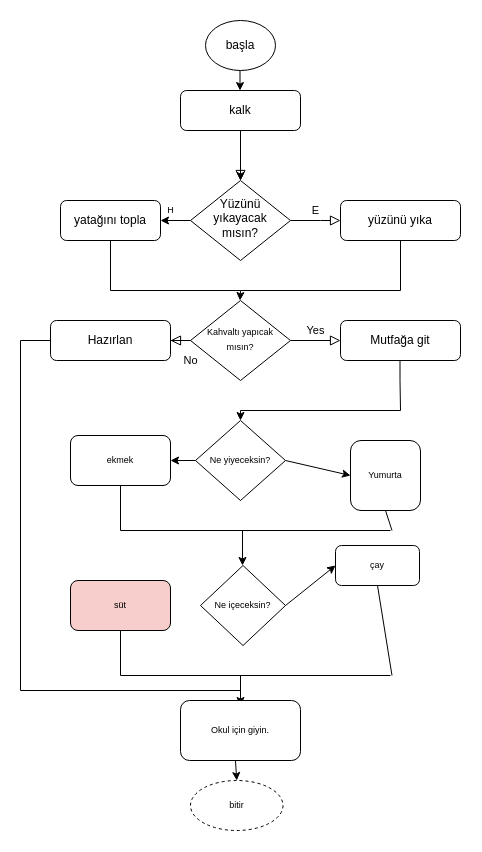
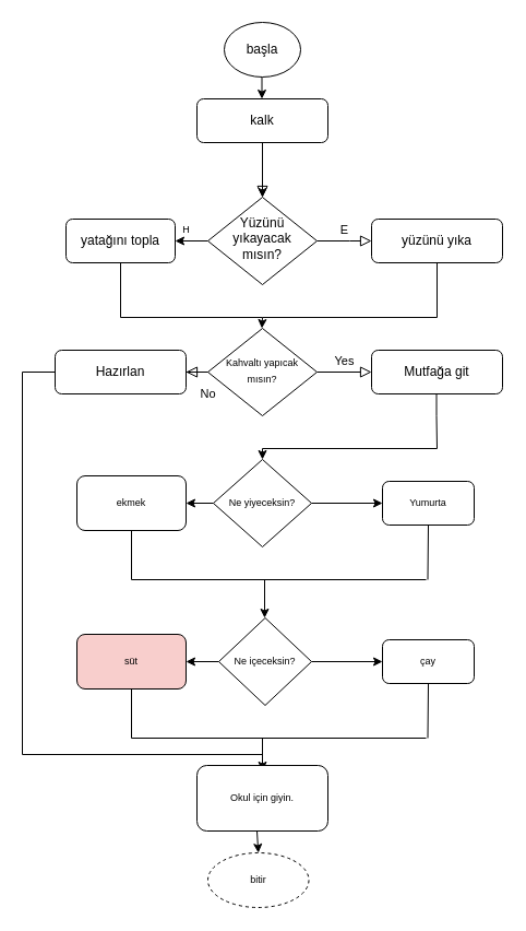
  <mxCell id="0" />
  <mxCell id="1" parent="0" />
  <mxCell id="2" value="" style="rounded=0;html=1;jettySize=auto;orthogonalLoop=1;fontSize=11;endArrow=block;endFill=0;endSize=8;strokeWidth=1;shadow=0;labelBackgroundColor=none;edgeStyle=orthogonalEdgeStyle;" parent="1" source="3" target="6" edge="1"><mxGeometry relative="1" as="geometry" /></mxCell>
  <mxCell id="3" value="kalk" style="rounded=1;whiteSpace=wrap;html=1;fontSize=12;glass=0;strokeWidth=1;shadow=0;" parent="1" vertex="1"><mxGeometry x="180" y="90" width="120" height="40" as="geometry" /></mxCell>
  <mxCell id="4" value="E" style="edgeStyle=orthogonalEdgeStyle;rounded=0;html=1;jettySize=auto;orthogonalLoop=1;fontSize=11;endArrow=block;endFill=0;endSize=8;strokeWidth=1;shadow=0;labelBackgroundColor=none;" parent="1" source="6" target="7" edge="1"><mxGeometry y="10" relative="1" as="geometry"><mxPoint as="offset" /><Array as="points"><mxPoint x="320" y="220" /><mxPoint x="320" y="220" /></Array></mxGeometry></mxCell>
  <mxCell id="5" value="" style="edgeStyle=orthogonalEdgeStyle;rounded=0;orthogonalLoop=1;jettySize=auto;html=1;fontSize=9;" edge="1" parent="1" source="6" target="16"><mxGeometry relative="1" as="geometry" /></mxCell>
  <mxCell id="6" value="Yüzünü yıkayacak mısın?" style="rhombus;whiteSpace=wrap;html=1;shadow=0;fontFamily=Helvetica;fontSize=12;align=center;strokeWidth=1;spacing=6;spacingTop=-4;" parent="1" vertex="1"><mxGeometry x="190" y="180" width="100" height="80" as="geometry" /></mxCell>
  <mxCell id="7" value="yüzünü yıka" style="rounded=1;whiteSpace=wrap;html=1;fontSize=12;glass=0;strokeWidth=1;shadow=0;" parent="1" vertex="1"><mxGeometry x="340" y="200" width="120" height="40" as="geometry" /></mxCell>
  <mxCell id="8" value="No" style="rounded=0;html=1;jettySize=auto;orthogonalLoop=1;fontSize=11;endArrow=block;endFill=0;endSize=8;strokeWidth=1;shadow=0;labelBackgroundColor=none;edgeStyle=orthogonalEdgeStyle;" parent="1" source="10" target="11" edge="1"><mxGeometry x="0.333" y="20" relative="1" as="geometry"><mxPoint as="offset" /></mxGeometry></mxCell>
  <mxCell id="9" value="Yes" style="edgeStyle=orthogonalEdgeStyle;rounded=0;html=1;jettySize=auto;orthogonalLoop=1;fontSize=11;endArrow=block;endFill=0;endSize=8;strokeWidth=1;shadow=0;labelBackgroundColor=none;" parent="1" source="10" target="12" edge="1"><mxGeometry y="10" relative="1" as="geometry"><mxPoint as="offset" /></mxGeometry></mxCell>
  <mxCell id="10" value="&lt;p style=&quot;line-height: 1.2;&quot;&gt;&lt;font style=&quot;font-size: 9px;&quot;&gt;Kahvaltı yapıcak mısın?&lt;/font&gt;&lt;/p&gt;" style="rhombus;whiteSpace=wrap;html=1;shadow=0;fontFamily=Helvetica;fontSize=12;align=center;strokeWidth=1;spacing=6;spacingTop=-4;" parent="1" vertex="1"><mxGeometry x="190" y="300" width="100" height="80" as="geometry" /></mxCell>
  <mxCell id="11" value="Hazırlan" style="rounded=1;whiteSpace=wrap;html=1;fontSize=12;glass=0;strokeWidth=1;shadow=0;" parent="1" vertex="1"><mxGeometry x="50" y="320" width="120" height="40" as="geometry" /></mxCell>
  <mxCell id="12" value="Mutfağa git" style="rounded=1;whiteSpace=wrap;html=1;fontSize=12;glass=0;strokeWidth=1;shadow=0;" parent="1" vertex="1"><mxGeometry x="340" y="320" width="120" height="40" as="geometry" /></mxCell>
  <mxCell id="13" value="" style="edgeStyle=orthogonalEdgeStyle;rounded=0;orthogonalLoop=1;jettySize=auto;html=1;" edge="1" parent="1" target="6"><mxGeometry relative="1" as="geometry"><mxPoint x="240" y="130" as="sourcePoint" /><Array as="points"><mxPoint x="240" y="130" /><mxPoint x="240" y="130" /></Array></mxGeometry></mxCell>
  <mxCell id="14" value="başla" style="ellipse;whiteSpace=wrap;html=1;" vertex="1" parent="1"><mxGeometry x="205" y="20" width="70" height="50" as="geometry" /></mxCell>
  <mxCell id="15" value="" style="endArrow=classic;html=1;rounded=0;" edge="1" parent="1"><mxGeometry width="50" height="50" relative="1" as="geometry"><mxPoint x="239.5" y="70" as="sourcePoint" /><mxPoint x="239.5" y="90" as="targetPoint" /><Array as="points"><mxPoint x="239.5" y="70" /></Array></mxGeometry></mxCell>
  <mxCell id="16" value="yatağını topla" style="rounded=1;whiteSpace=wrap;html=1;" vertex="1" parent="1"><mxGeometry x="60" y="200" width="100" height="40" as="geometry" /></mxCell>
  <mxCell id="17" value="H" style="text;html=1;align=center;verticalAlign=middle;resizable=0;points=[];autosize=1;strokeColor=none;fillColor=none;fontSize=9;" vertex="1" parent="1"><mxGeometry x="155" y="200" width="30" height="20" as="geometry" /></mxCell>
  <mxCell id="18" value="" style="endArrow=classic;html=1;rounded=0;fontSize=9;" edge="1" parent="1"><mxGeometry width="50" height="50" relative="1" as="geometry"><mxPoint x="240" y="290" as="sourcePoint" /><mxPoint x="239.5" y="300" as="targetPoint" /><Array as="points" /></mxGeometry></mxCell>
  <mxCell id="19" value="" style="endArrow=none;html=1;rounded=0;fontSize=9;" edge="1" parent="1"><mxGeometry width="50" height="50" relative="1" as="geometry"><mxPoint x="110" y="290" as="sourcePoint" /><mxPoint x="110" y="240" as="targetPoint" /></mxGeometry></mxCell>
  <mxCell id="20" value="" style="endArrow=none;html=1;rounded=0;fontSize=9;" edge="1" parent="1"><mxGeometry width="50" height="50" relative="1" as="geometry"><mxPoint x="110" y="290" as="sourcePoint" /><mxPoint x="240" y="290" as="targetPoint" /></mxGeometry></mxCell>
  <mxCell id="21" value="" style="endArrow=none;html=1;rounded=0;fontSize=9;entryX=0.5;entryY=1;entryDx=0;entryDy=0;" edge="1" parent="1" target="7"><mxGeometry width="50" height="50" relative="1" as="geometry"><mxPoint x="400" y="290" as="sourcePoint" /><mxPoint x="430" y="260" as="targetPoint" /></mxGeometry></mxCell>
  <mxCell id="22" value="" style="endArrow=none;html=1;rounded=0;fontSize=9;" edge="1" parent="1"><mxGeometry width="50" height="50" relative="1" as="geometry"><mxPoint x="240" y="290" as="sourcePoint" /><mxPoint x="400" y="290" as="targetPoint" /></mxGeometry></mxCell>
  <mxCell id="23" value="Ne yiyeceksin?" style="rhombus;whiteSpace=wrap;html=1;fontSize=9;" vertex="1" parent="1"><mxGeometry x="195" y="420" width="90" height="80" as="geometry" /></mxCell>
  <mxCell id="24" value="" style="endArrow=none;html=1;rounded=0;fontSize=9;" edge="1" parent="1"><mxGeometry width="50" height="50" relative="1" as="geometry"><mxPoint x="400" y="410" as="sourcePoint" /><mxPoint x="399.5" y="360" as="targetPoint" /><Array as="points"><mxPoint x="399.5" y="380" /></Array></mxGeometry></mxCell>
  <mxCell id="25" value="" style="endArrow=none;html=1;rounded=0;fontSize=9;" edge="1" parent="1"><mxGeometry width="50" height="50" relative="1" as="geometry"><mxPoint x="240" y="410" as="sourcePoint" /><mxPoint x="400" y="410" as="targetPoint" /></mxGeometry></mxCell>
  <mxCell id="26" value="" style="endArrow=classic;html=1;rounded=0;fontSize=9;entryX=0.5;entryY=0;entryDx=0;entryDy=0;" edge="1" parent="1" target="23"><mxGeometry width="50" height="50" relative="1" as="geometry"><mxPoint x="240" y="410" as="sourcePoint" /><mxPoint x="250" y="400" as="targetPoint" /></mxGeometry></mxCell>
- <mxCell id="27" value="Yumurta" style="rounded=1;whiteSpace=wrap;html=1;fontSize=9;" vertex="1" parent="1"><mxGeometry x="350" y="440" width="70" height="70" as="geometry" /></mxCell>
+ <mxCell id="27" value="Yumurta" style="rounded=1;whiteSpace=wrap;html=1;fontSize=9;" vertex="1" parent="1"><mxGeometry x="350" y="440" width="84" height="40" as="geometry" /></mxCell>
  <mxCell id="28" value="" style="endArrow=classic;html=1;rounded=0;fontSize=9;entryX=0;entryY=0.5;entryDx=0;entryDy=0;" edge="1" parent="1" target="27"><mxGeometry width="50" height="50" relative="1" as="geometry"><mxPoint x="285" y="460" as="sourcePoint" /><mxPoint x="335" y="410" as="targetPoint" /></mxGeometry></mxCell>
  <mxCell id="29" value="ekmek" style="rounded=1;whiteSpace=wrap;html=1;fontSize=9;" vertex="1" parent="1"><mxGeometry x="70" y="435" width="100" height="50" as="geometry" /></mxCell>
  <mxCell id="30" value="" style="endArrow=classic;html=1;rounded=0;fontSize=9;entryX=1;entryY=0.5;entryDx=0;entryDy=0;" edge="1" parent="1" target="29"><mxGeometry width="50" height="50" relative="1" as="geometry"><mxPoint x="195" y="460" as="sourcePoint" /><mxPoint x="245" y="410" as="targetPoint" /></mxGeometry></mxCell>
  <mxCell id="31" value="" style="endArrow=none;html=1;rounded=0;fontSize=9;" edge="1" parent="1"><mxGeometry width="50" height="50" relative="1" as="geometry"><mxPoint x="120" y="530" as="sourcePoint" /><mxPoint x="120" y="485" as="targetPoint" /></mxGeometry></mxCell>
  <mxCell id="32" value="" style="endArrow=none;html=1;rounded=0;fontSize=9;entryX=0.5;entryY=1;entryDx=0;entryDy=0;" edge="1" parent="1" target="27"><mxGeometry width="50" height="50" relative="1" as="geometry"><mxPoint x="391.5" y="530" as="sourcePoint" /><mxPoint x="391.5" y="485" as="targetPoint" /></mxGeometry></mxCell>
  <mxCell id="33" value="" style="endArrow=none;html=1;rounded=0;fontSize=9;" edge="1" parent="1"><mxGeometry width="50" height="50" relative="1" as="geometry"><mxPoint x="120" y="530" as="sourcePoint" /><mxPoint x="390" y="530" as="targetPoint" /></mxGeometry></mxCell>
  <mxCell id="34" value="" style="endArrow=classic;html=1;rounded=0;fontSize=9;" edge="1" parent="1"><mxGeometry width="50" height="50" relative="1" as="geometry"><mxPoint x="242" y="530" as="sourcePoint" /><mxPoint x="242" y="565" as="targetPoint" /></mxGeometry></mxCell>
- <mxCell id="35" value="çay" style="rounded=1;whiteSpace=wrap;html=1;fontSize=9;" vertex="1" parent="1"><mxGeometry x="335" y="545" width="84" height="40" as="geometry" /></mxCell>
+ <mxCell id="35" value="çay" style="rounded=1;whiteSpace=wrap;html=1;fontSize=9;" vertex="1" parent="1"><mxGeometry x="350" y="585" width="84" height="40" as="geometry" /></mxCell>
  <mxCell id="36" value="" style="endArrow=classic;html=1;rounded=0;fontSize=9;entryX=0;entryY=0.5;entryDx=0;entryDy=0;" edge="1" target="35" parent="1"><mxGeometry width="50" height="50" relative="1" as="geometry"><mxPoint x="285" y="605" as="sourcePoint" /><mxPoint x="335" y="555" as="targetPoint" /></mxGeometry></mxCell>
  <mxCell id="37" value="süt" style="rounded=1;whiteSpace=wrap;html=1;fontSize=9;fillColor=#f8cecc;" vertex="1" parent="1"><mxGeometry x="70" y="580" width="100" height="50" as="geometry" /></mxCell>
+ <mxCell id="38" value="" style="endArrow=classic;html=1;rounded=0;fontSize=9;entryX=1;entryY=0.5;entryDx=0;entryDy=0;exitX=0;exitY=0.5;exitDx=0;exitDy=0;" edge="1" target="37" parent="1" source="43"><mxGeometry width="50" height="50" relative="1" as="geometry"><mxPoint x="195" y="605" as="sourcePoint" /><mxPoint x="245" y="555" as="targetPoint" /></mxGeometry></mxCell>
  <mxCell id="39" value="" style="endArrow=none;html=1;rounded=0;fontSize=9;" edge="1" parent="1"><mxGeometry width="50" height="50" relative="1" as="geometry"><mxPoint x="120" y="675" as="sourcePoint" /><mxPoint x="120" y="630" as="targetPoint" /></mxGeometry></mxCell>
  <mxCell id="40" value="" style="endArrow=none;html=1;rounded=0;fontSize=9;entryX=0.5;entryY=1;entryDx=0;entryDy=0;" edge="1" target="35" parent="1"><mxGeometry width="50" height="50" relative="1" as="geometry"><mxPoint x="391.5" y="675" as="sourcePoint" /><mxPoint x="391.5" y="630" as="targetPoint" /></mxGeometry></mxCell>
  <mxCell id="41" value="" style="endArrow=none;html=1;rounded=0;fontSize=9;" edge="1" parent="1"><mxGeometry width="50" height="50" relative="1" as="geometry"><mxPoint x="120" y="675" as="sourcePoint" /><mxPoint x="390" y="675" as="targetPoint" /></mxGeometry></mxCell>
  <mxCell id="42" value="" style="endArrow=classic;html=1;rounded=0;fontSize=9;" edge="1" parent="1"><mxGeometry width="50" height="50" relative="1" as="geometry"><mxPoint x="240" y="675" as="sourcePoint" /><mxPoint x="240" y="705" as="targetPoint" /></mxGeometry></mxCell>
  <mxCell id="43" value="Ne içeceksin?" style="rhombus;whiteSpace=wrap;html=1;fontSize=9;" vertex="1" parent="1"><mxGeometry x="200" y="565" width="85" height="80" as="geometry" /></mxCell>
  <mxCell id="44" value="Okul için giyin." style="rounded=1;whiteSpace=wrap;html=1;fontSize=9;" vertex="1" parent="1"><mxGeometry x="180" y="700" width="120" height="60" as="geometry" /></mxCell>
  <mxCell id="45" value="" style="endArrow=none;html=1;rounded=0;fontSize=9;" edge="1" parent="1"><mxGeometry width="50" height="50" relative="1" as="geometry"><mxPoint y="340" as="sourcePoint" x="20" /><mxPoint x="50" y="340" as="targetPoint" /></mxGeometry></mxCell>
  <mxCell id="46" value="" style="endArrow=none;html=1;rounded=0;fontSize=9;" edge="1" parent="1"><mxGeometry width="50" height="50" relative="1" as="geometry"><mxPoint y="690" as="sourcePoint" x="20" /><mxPoint y="340" as="targetPoint" x="20" /></mxGeometry></mxCell>
  <mxCell id="47" value="" style="endArrow=none;html=1;rounded=0;fontSize=9;" edge="1" parent="1"><mxGeometry width="50" height="50" relative="1" as="geometry"><mxPoint y="690" as="sourcePoint" x="20" /><mxPoint x="240" y="690" as="targetPoint" /></mxGeometry></mxCell>
  <mxCell id="48" value="bitir" style="ellipse;whiteSpace=wrap;html=1;fontSize=9;dashed=1;" vertex="1" parent="1"><mxGeometry x="190" y="780" width="92.5" height="50" as="geometry" /></mxCell>
  <mxCell id="49" value="" style="endArrow=classic;html=1;rounded=0;fontSize=9;entryX=0.5;entryY=0;entryDx=0;entryDy=0;" edge="1" parent="1" target="48"><mxGeometry width="50" height="50" relative="1" as="geometry"><mxPoint x="235" y="760" as="sourcePoint" /><mxPoint x="285" y="710" as="targetPoint" /></mxGeometry></mxCell>
